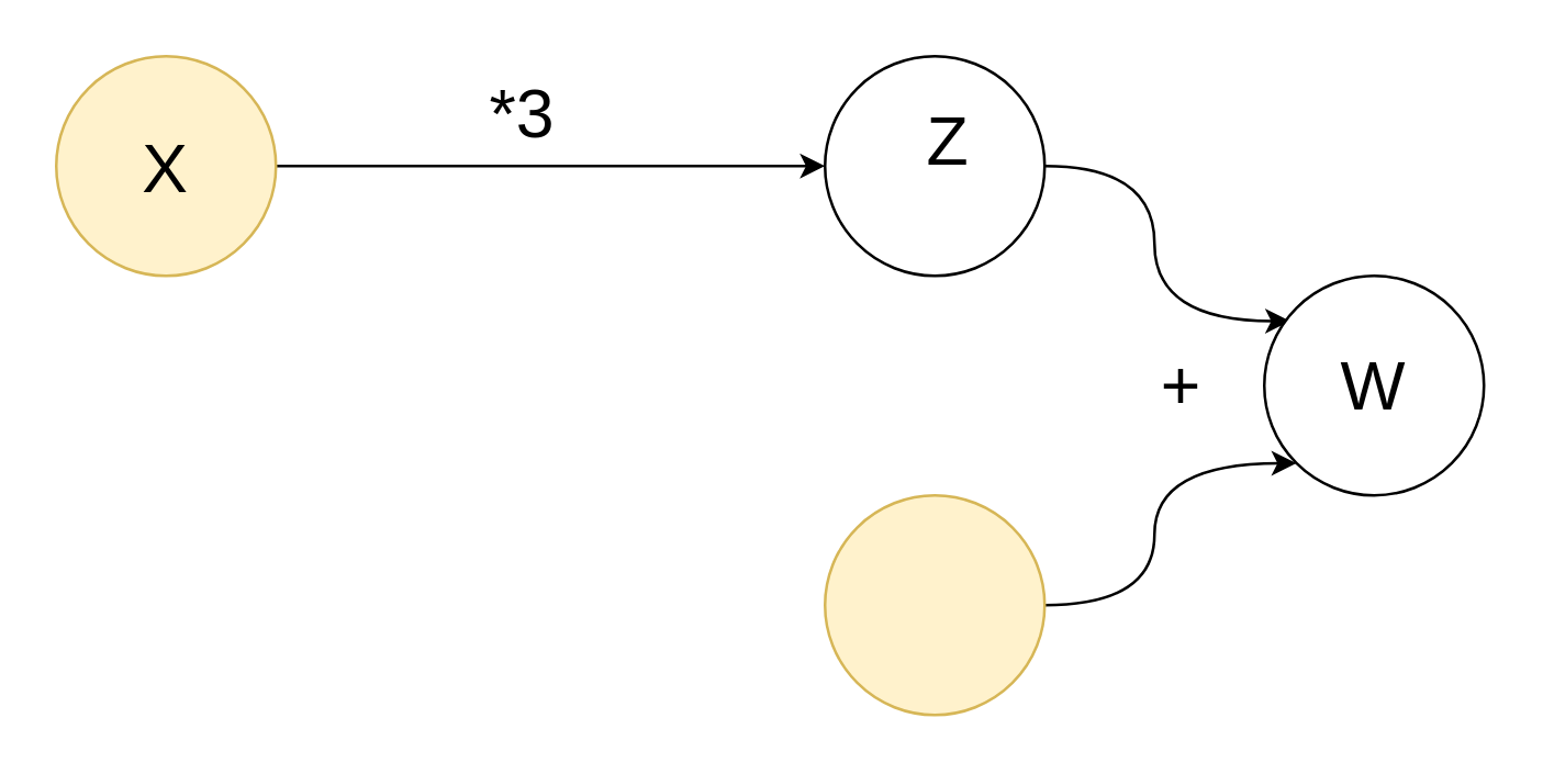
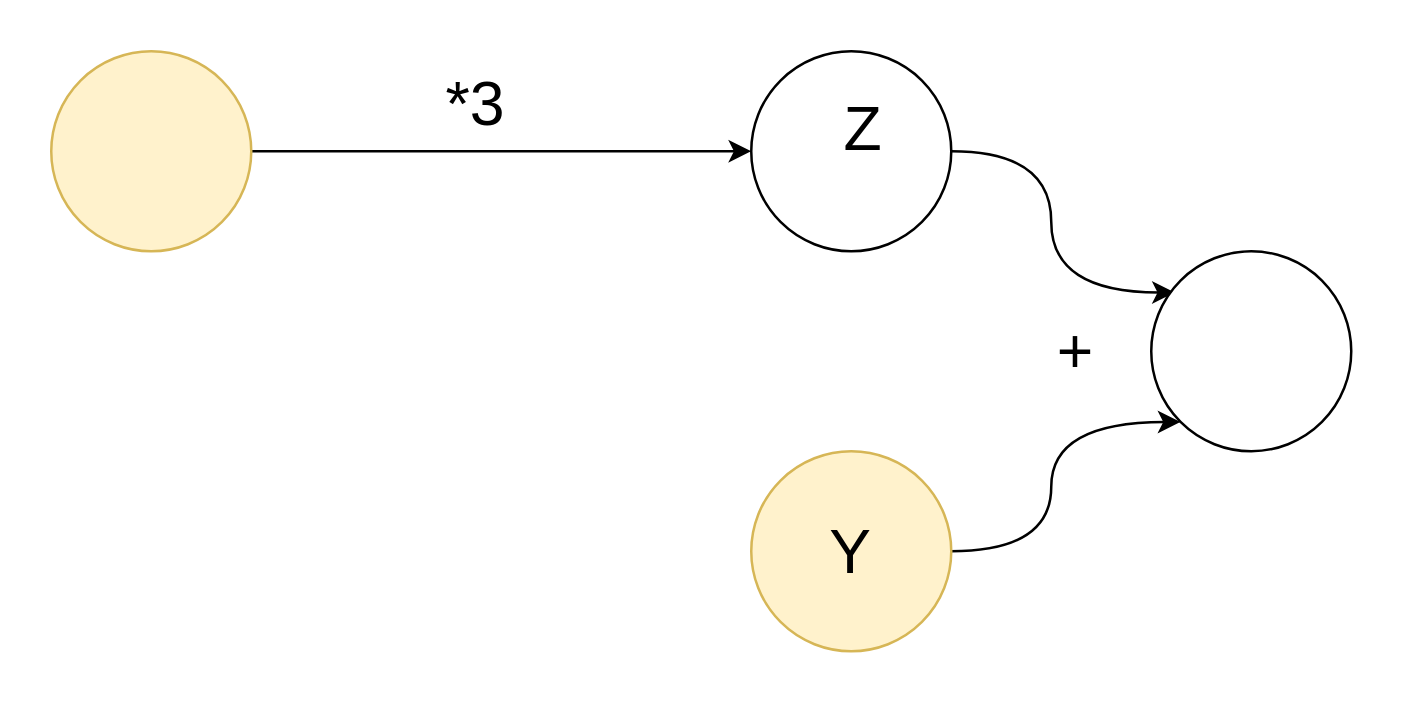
  <mxCell id="0" />
  <mxCell id="1" parent="0" />
  <mxCell id="2" style="edgeStyle=orthogonalEdgeStyle;rounded=0;orthogonalLoop=1;jettySize=auto;html=1;entryX=0;entryY=0.5;entryDx=0;entryDy=0;" edge="1" parent="1" source="3" target="7"><mxGeometry relative="1" as="geometry" /></mxCell>
  <mxCell id="3" value="" style="ellipse;whiteSpace=wrap;html=1;aspect=fixed;fillColor=#fff2cc;strokeColor=#d6b656;" parent="1" vertex="1"><mxGeometry x="20" y="20" width="80" height="80" as="geometry" /></mxCell>
  <mxCell id="4" style="edgeStyle=orthogonalEdgeStyle;curved=1;rounded=0;orthogonalLoop=1;jettySize=auto;html=1;entryX=0;entryY=1;entryDx=0;entryDy=0;" edge="1" parent="1" source="5" target="9"><mxGeometry relative="1" as="geometry" /></mxCell>
  <mxCell id="5" value="" style="ellipse;whiteSpace=wrap;html=1;aspect=fixed;fillColor=#fff2cc;strokeColor=#d6b656;" parent="1" vertex="1"><mxGeometry x="300" y="180" width="80" height="80" as="geometry" /></mxCell>
  <mxCell id="6" style="edgeStyle=orthogonalEdgeStyle;curved=1;rounded=0;orthogonalLoop=1;jettySize=auto;html=1;entryX=0.118;entryY=0.206;entryDx=0;entryDy=0;entryPerimeter=0;" edge="1" parent="1" source="7" target="9"><mxGeometry relative="1" as="geometry" /></mxCell>
  <mxCell id="7" value="" style="ellipse;whiteSpace=wrap;html=1;aspect=fixed;" parent="1" vertex="1"><mxGeometry x="300" y="20" width="80" height="80" as="geometry" /></mxCell>
  <mxCell id="8" value="&lt;font style=&quot;font-size: 25px&quot;&gt;*3&lt;/font&gt;" style="text;html=1;strokeColor=none;fillColor=none;align=center;verticalAlign=middle;whiteSpace=wrap;rounded=0;" parent="1" vertex="1"><mxGeometry x="170" y="30" width="40" height="20" as="geometry" /></mxCell>
  <mxCell id="9" value="" style="ellipse;whiteSpace=wrap;html=1;aspect=fixed;" parent="1" vertex="1"><mxGeometry x="460" y="100" width="80" height="80" as="geometry" /></mxCell>
  <mxCell id="10" value="&lt;font style=&quot;font-size: 25px&quot;&gt;+&lt;/font&gt;" style="text;html=1;strokeColor=none;fillColor=none;align=center;verticalAlign=middle;whiteSpace=wrap;rounded=0;" parent="1" vertex="1"><mxGeometry x="410" y="129" width="40" height="20" as="geometry" /></mxCell>
- <mxCell id="11" value="&lt;font style=&quot;font-size: 25px&quot;&gt;X&lt;/font&gt;" style="text;html=1;strokeColor=none;fillColor=none;align=center;verticalAlign=middle;whiteSpace=wrap;rounded=0;" parent="1" vertex="1"><mxGeometry x="40" y="50" width="40" height="20" as="geometry" /></mxCell>
  <mxCell id="12" value="&lt;span style=&quot;font-size: 25px&quot;&gt;Z&lt;/span&gt;" style="text;html=1;strokeColor=none;fillColor=none;align=center;verticalAlign=middle;whiteSpace=wrap;rounded=0;" parent="1" vertex="1"><mxGeometry x="325" y="40" width="40" height="20" as="geometry" /></mxCell>
- <mxCell id="14" value="&lt;font style=&quot;font-size: 25px&quot;&gt;W&lt;/font&gt;" style="text;html=1;strokeColor=none;fillColor=none;align=center;verticalAlign=middle;whiteSpace=wrap;rounded=0;" parent="1" vertex="1"><mxGeometry x="480" y="129" width="40" height="20" as="geometry" /></mxCell>
+ <mxCell id="13" value="&lt;font style=&quot;font-size: 25px&quot;&gt;Y&lt;/font&gt;" style="text;html=1;strokeColor=none;fillColor=none;align=center;verticalAlign=middle;whiteSpace=wrap;rounded=0;" parent="1" vertex="1"><mxGeometry x="320" y="209" width="40" height="20" as="geometry" /></mxCell>
